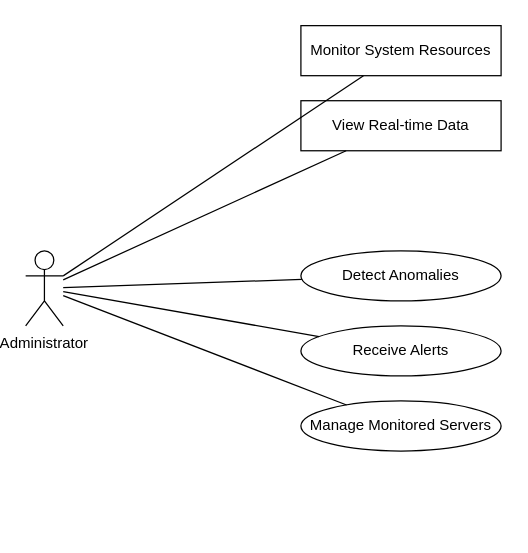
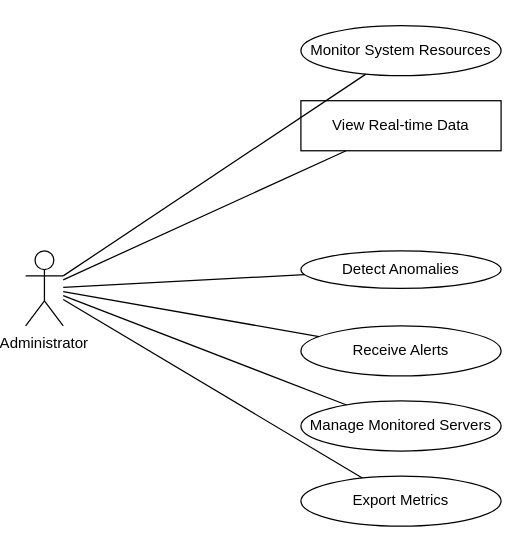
  <mxCell id="0" />
  <mxCell id="1" parent="0" />
  <mxCell id="2" value="Administrator" style="shape=umlActor;verticalLabelPosition=bottom;verticalAlign=top;" vertex="1" parent="1"><mxGeometry x="20" y="200" width="30" height="60" as="geometry" /></mxCell>
- <mxCell id="3" value="Monitor System Resources" style="whiteSpace=wrap;html=1;aspect=fixed;rounded=0;" vertex="1" parent="1"><mxGeometry x="240" y="20" width="160" height="40" as="geometry" /></mxCell>
+ <mxCell id="3" value="Monitor System Resources" style="ellipse;whiteSpace=wrap;html=1;aspect=fixed;" vertex="1" parent="1"><mxGeometry x="240" y="20" width="160" height="40" as="geometry" /></mxCell>
  <mxCell id="4" value="View Real-time Data" style="whiteSpace=wrap;html=1;aspect=fixed;rounded=0;" vertex="1" parent="1"><mxGeometry x="240" y="80" width="160" height="40" as="geometry" /></mxCell>
- <mxCell id="5" value="Detect Anomalies" style="ellipse;whiteSpace=wrap;html=1;aspect=fixed;" vertex="1" parent="1"><mxGeometry x="240" y="200" width="160" height="40" as="geometry" /></mxCell>
+ <mxCell id="5" value="Detect Anomalies" style="ellipse;whiteSpace=wrap;html=1;aspect=fixed;" vertex="1" parent="1"><mxGeometry x="240" y="200" width="160" height="30" as="geometry" /></mxCell>
  <mxCell id="6" value="Receive Alerts" style="ellipse;whiteSpace=wrap;html=1;aspect=fixed;" vertex="1" parent="1"><mxGeometry x="240" y="260" width="160" height="40" as="geometry" /></mxCell>
  <mxCell id="7" value="Manage Monitored Servers" style="ellipse;whiteSpace=wrap;html=1;aspect=fixed;" vertex="1" parent="1"><mxGeometry x="240" y="320" width="160" height="40" as="geometry" /></mxCell>
+ <mxCell id="8" value="Export Metrics" style="ellipse;whiteSpace=wrap;html=1;aspect=fixed;" vertex="1" parent="1"><mxGeometry x="240" y="380" width="160" height="40" as="geometry" /></mxCell>
  <mxCell id="9" style="endArrow=none;" edge="1" parent="1" source="2" target="3"><mxGeometry relative="1" as="geometry" /></mxCell>
  <mxCell id="10" style="endArrow=none;" edge="1" parent="1" source="2" target="4"><mxGeometry relative="1" as="geometry" /></mxCell>
  <mxCell id="11" style="endArrow=none;" edge="1" parent="1" source="2" target="5"><mxGeometry relative="1" as="geometry" /></mxCell>
  <mxCell id="12" style="endArrow=none;" edge="1" parent="1" source="2" target="6"><mxGeometry relative="1" as="geometry" /></mxCell>
  <mxCell id="13" style="endArrow=none;" edge="1" parent="1" source="2" target="7"><mxGeometry relative="1" as="geometry" /></mxCell>
+ <mxCell id="14" style="endArrow=none;" edge="1" parent="1" source="2" target="8"><mxGeometry relative="1" as="geometry" /></mxCell>
